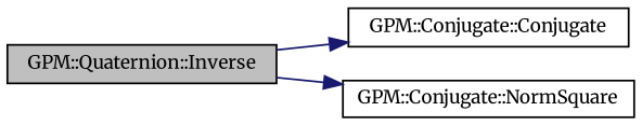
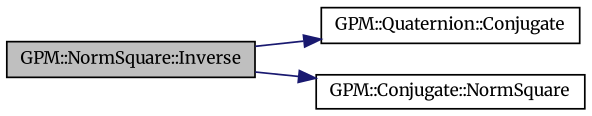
  digraph {
    fontname=Merriweather
    rankdir=LR
    node [color=black fillcolor=white fontname=Merriweather fontsize=10 shape=record style=filled]
    edge [color=midnightblue fontname=Merriweather fontsize=10 labelfontname=Helvetica labelfontsize=10 style=solid]
-   n1 [fillcolor=grey75 fontcolor=black height=0.2 label="GPM::Quaternion::Inverse" width=0.4]
-   n2 [height=0.2 label="GPM::Conjugate::Conjugate" width=0.4]
+   n1 [fillcolor=grey75 fontcolor=black height=0.2 label="GPM::NormSquare::Inverse" width=0.4]
+   n2 [height=0.2 label="GPM::Quaternion::Conjugate" width=0.4]
    n3 [height=0.2 label="GPM::Conjugate::NormSquare" width=0.4]
    n1 -> n2
    n1 -> n3
  }
